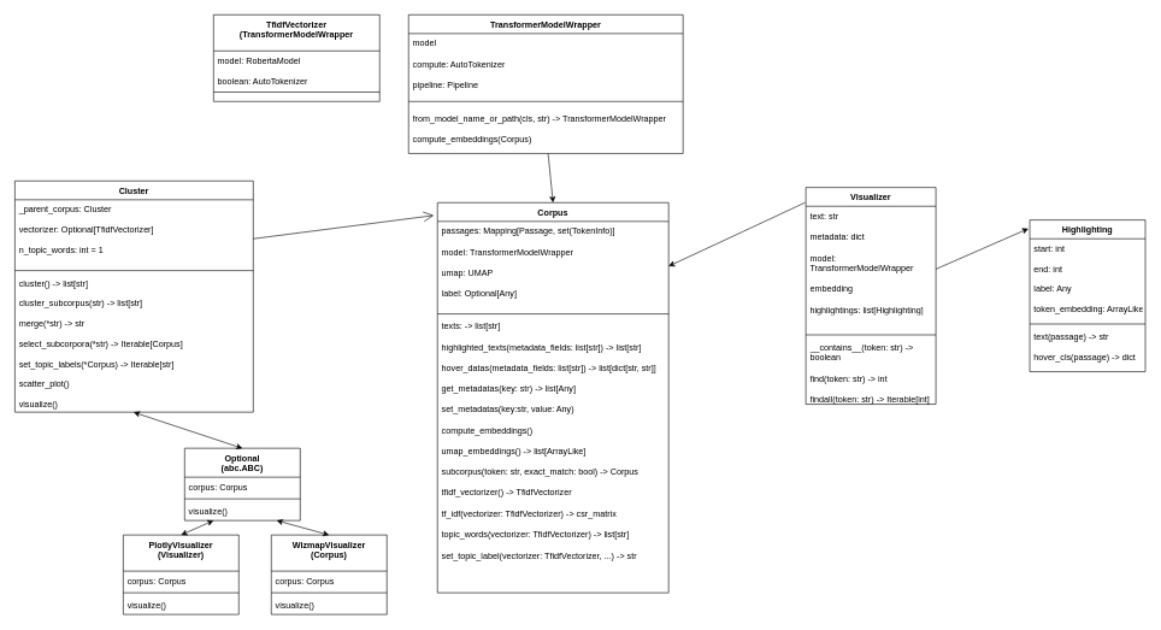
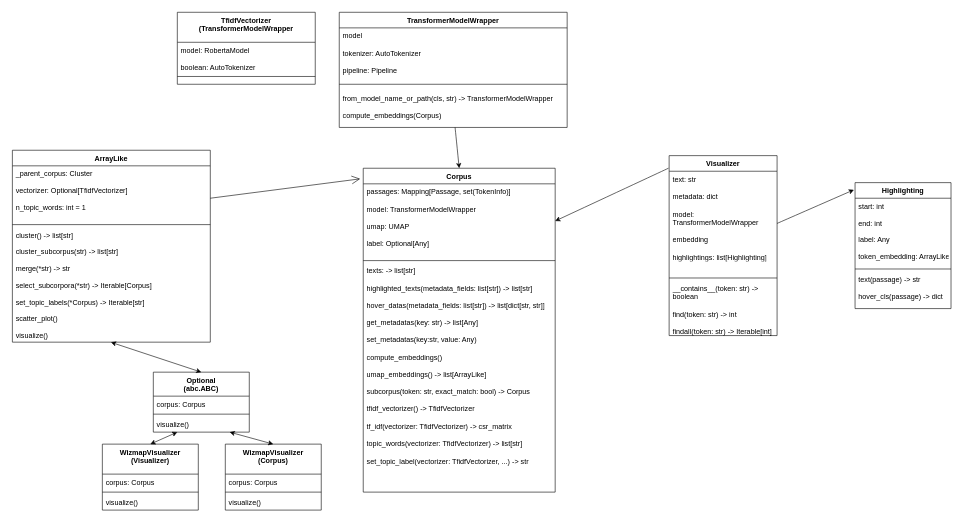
  <mxCell id="0" />
  <mxCell id="1" parent="0" />
  <mxCell id="2" value="Corpus" style="swimlane;fontStyle=1;align=center;verticalAlign=top;childLayout=stackLayout;horizontal=1;startSize=26;horizontalStack=0;resizeParent=1;resizeParentMax=0;resizeLast=0;collapsible=1;marginBottom=0;whiteSpace=wrap;html=1;" parent="1" vertex="1"><mxGeometry x="605" y="280" width="320" height="540" as="geometry" /></mxCell>
  <mxCell id="3" value="passages: Mapping[Passage, set(TokenInfo)]&lt;br&gt;&lt;br&gt;model: TransformerModelWrapper&lt;br&gt;&lt;br&gt;umap: UMAP&lt;br&gt;&lt;br&gt;label: Optional[Any]" style="text;strokeColor=none;fillColor=none;align=left;verticalAlign=top;spacingLeft=4;spacingRight=4;overflow=hidden;rotatable=0;points=[[0,0.5],[1,0.5]];portConstraint=eastwest;whiteSpace=wrap;html=1;" parent="2" vertex="1"><mxGeometry y="26" width="320" height="124" as="geometry" /></mxCell>
  <mxCell id="4" value="" style="line;strokeWidth=1;fillColor=none;align=left;verticalAlign=middle;spacingTop=-1;spacingLeft=3;spacingRight=3;rotatable=0;labelPosition=right;points=[];portConstraint=eastwest;strokeColor=inherit;" parent="2" vertex="1"><mxGeometry y="150" width="320" height="8" as="geometry" /></mxCell>
  <mxCell id="5" value="&lt;div&gt;texts: -&amp;gt; list[str]&lt;/div&gt;&lt;div&gt;&lt;br&gt;&lt;/div&gt;&lt;div&gt;highlighted_texts(metadata_fields: list[str]) -&amp;gt; list[str]&lt;/div&gt;&lt;div&gt;&lt;br&gt;&lt;/div&gt;&lt;div&gt;hover_datas(metadata_fields: list[str]) -&amp;gt; list[dict[str, str]]&lt;/div&gt;&lt;div&gt;&lt;br&gt;&lt;/div&gt;&lt;div&gt;get_metadatas(key: str) -&amp;gt; list[Any]&lt;/div&gt;&lt;div&gt;&lt;br&gt;&lt;/div&gt;&lt;div&gt;set_metadatas(key:str, value: Any)&lt;/div&gt;&lt;div&gt;&lt;br&gt;&lt;/div&gt;&lt;div&gt;compute_embeddings()&lt;/div&gt;&lt;div&gt;&lt;br&gt;&lt;/div&gt;&lt;div&gt;umap_embeddings() -&amp;gt; list[ArrayLike]&lt;/div&gt;&lt;div&gt;&lt;br&gt;&lt;/div&gt;&lt;div&gt;subcorpus(token: str, exact_match: bool) -&amp;gt; Corpus&lt;/div&gt;&lt;div&gt;&lt;br&gt;&lt;/div&gt;&lt;div&gt;tfidf_vectorizer() -&amp;gt; TfidfVectorizer&lt;/div&gt;&lt;div&gt;&lt;br&gt;&lt;/div&gt;&lt;div&gt;tf_idf(vectorizer: TfidfVectorizer&lt;span style=&quot;background-color: initial;&quot;&gt;) -&amp;gt; csr_matrix&lt;/span&gt;&lt;/div&gt;&lt;div&gt;&lt;br&gt;&lt;/div&gt;&lt;div&gt;topic_words(vectorizer: TfidfVectorizer) -&amp;gt; list[str]&lt;/div&gt;&lt;div&gt;&lt;br&gt;&lt;/div&gt;&lt;div&gt;set_topic_label(vectorizer: TfidfVectorizer, ...) -&amp;gt; str&lt;/div&gt;&lt;div&gt;&lt;br&gt;&lt;/div&gt;" style="text;strokeColor=none;fillColor=none;align=left;verticalAlign=top;spacingLeft=4;spacingRight=4;overflow=hidden;rotatable=0;points=[[0,0.5],[1,0.5]];portConstraint=eastwest;whiteSpace=wrap;html=1;" parent="2" vertex="1"><mxGeometry y="158" width="320" height="382" as="geometry" /></mxCell>
  <mxCell id="6" value="Visualizer" style="swimlane;fontStyle=1;align=center;verticalAlign=top;childLayout=stackLayout;horizontal=1;startSize=26;horizontalStack=0;resizeParent=1;resizeParentMax=0;resizeLast=0;collapsible=1;marginBottom=0;whiteSpace=wrap;html=1;" parent="1" vertex="1"><mxGeometry x="1115" y="259" width="180" height="300" as="geometry" /></mxCell>
  <mxCell id="7" value="&lt;div&gt;text: str&lt;/div&gt;&lt;div&gt;&lt;br&gt;&lt;/div&gt;&lt;div&gt;metadata: dict&lt;/div&gt;&lt;div&gt;&lt;br&gt;&lt;/div&gt;&lt;div&gt;model:&amp;nbsp;&lt;/div&gt;&lt;span style=&quot;border-color: var(--border-color); text-align: center;&quot;&gt;TransformerModelWrapper&lt;/span&gt;&lt;div style=&quot;border-color: var(--border-color);&quot;&gt;&lt;br&gt;&lt;/div&gt;&lt;div&gt;embedding&lt;br&gt;&lt;/div&gt;&lt;div&gt;&lt;br&gt;&lt;/div&gt;&lt;div&gt;highlightings: list[Highlighting]&lt;/div&gt;" style="text;strokeColor=none;fillColor=none;align=left;verticalAlign=top;spacingLeft=4;spacingRight=4;overflow=hidden;rotatable=0;points=[[0,0.5],[1,0.5]];portConstraint=eastwest;whiteSpace=wrap;html=1;" parent="6" vertex="1"><mxGeometry y="26" width="180" height="174" as="geometry" /></mxCell>
  <mxCell id="8" value="" style="line;strokeWidth=1;fillColor=none;align=left;verticalAlign=middle;spacingTop=-1;spacingLeft=3;spacingRight=3;rotatable=0;labelPosition=right;points=[];portConstraint=eastwest;strokeColor=inherit;" parent="6" vertex="1"><mxGeometry y="200" width="180" height="8" as="geometry" /></mxCell>
  <mxCell id="9" value="&lt;div&gt;__contains__(token: str) -&amp;gt; boolean&lt;/div&gt;&lt;div&gt;&lt;br&gt;&lt;/div&gt;&lt;div&gt;find(token: str) -&amp;gt; int&lt;/div&gt;&lt;div&gt;&lt;br&gt;&lt;/div&gt;&lt;div&gt;findall(token: str) -&amp;gt; Iterable[int]&lt;/div&gt;&lt;div&gt;&lt;br&gt;&lt;/div&gt;" style="text;strokeColor=none;fillColor=none;align=left;verticalAlign=top;spacingLeft=4;spacingRight=4;overflow=hidden;rotatable=0;points=[[0,0.5],[1,0.5]];portConstraint=eastwest;whiteSpace=wrap;html=1;" parent="6" vertex="1"><mxGeometry y="208" width="180" height="92" as="geometry" /></mxCell>
  <mxCell id="10" value="TransformerModelWrapper" style="swimlane;fontStyle=1;align=center;verticalAlign=top;childLayout=stackLayout;horizontal=1;startSize=26;horizontalStack=0;resizeParent=1;resizeParentMax=0;resizeLast=0;collapsible=1;marginBottom=0;whiteSpace=wrap;html=1;" parent="1" vertex="1"><mxGeometry x="565" y="20" width="380" height="192" as="geometry" /></mxCell>
- <mxCell id="11" value="&lt;div&gt;model&lt;br&gt;&lt;br&gt;&lt;/div&gt;&lt;div&gt;compute: AutoTokenizer&lt;/div&gt;&lt;div&gt;&lt;br&gt;&lt;/div&gt;&lt;div&gt;pipeline: Pipeline&lt;/div&gt;" style="text;strokeColor=none;fillColor=none;align=left;verticalAlign=top;spacingLeft=4;spacingRight=4;overflow=hidden;rotatable=0;points=[[0,0.5],[1,0.5]];portConstraint=eastwest;whiteSpace=wrap;html=1;" parent="10" vertex="1"><mxGeometry y="26" width="380" height="84" as="geometry" /></mxCell>
+ <mxCell id="11" value="&lt;div&gt;model&lt;br&gt;&lt;br&gt;&lt;/div&gt;&lt;div&gt;tokenizer: AutoTokenizer&lt;/div&gt;&lt;div&gt;&lt;br&gt;&lt;/div&gt;&lt;div&gt;pipeline: Pipeline&lt;/div&gt;" style="text;strokeColor=none;fillColor=none;align=left;verticalAlign=top;spacingLeft=4;spacingRight=4;overflow=hidden;rotatable=0;points=[[0,0.5],[1,0.5]];portConstraint=eastwest;whiteSpace=wrap;html=1;" parent="10" vertex="1"><mxGeometry y="26" width="380" height="84" as="geometry" /></mxCell>
  <mxCell id="12" value="" style="line;strokeWidth=1;fillColor=none;align=left;verticalAlign=middle;spacingTop=-1;spacingLeft=3;spacingRight=3;rotatable=0;labelPosition=right;points=[];portConstraint=eastwest;strokeColor=inherit;" parent="10" vertex="1"><mxGeometry y="110" width="380" height="20" as="geometry" /></mxCell>
  <mxCell id="13" value="from_model_name_or_path(cls, str) -&amp;gt; TransformerModelWrapper&lt;br&gt;&lt;br&gt;&lt;div&gt;compute_embeddings(Corpus)&lt;/div&gt;" style="text;strokeColor=none;fillColor=none;align=left;verticalAlign=top;spacingLeft=4;spacingRight=4;overflow=hidden;rotatable=0;points=[[0,0.5],[1,0.5]];portConstraint=eastwest;whiteSpace=wrap;html=1;" parent="10" vertex="1"><mxGeometry y="130" width="380" height="62" as="geometry" /></mxCell>
  <mxCell id="14" value="TfidfVectorizer&lt;br&gt;(TransformerModelWrapper" style="swimlane;fontStyle=1;align=center;verticalAlign=top;childLayout=stackLayout;horizontal=1;startSize=50;horizontalStack=0;resizeParent=1;resizeParentMax=0;resizeLast=0;collapsible=1;marginBottom=0;whiteSpace=wrap;html=1;" parent="1" vertex="1"><mxGeometry x="295" y="20" width="230" height="120" as="geometry" /></mxCell>
  <mxCell id="15" value="&lt;div&gt;model: RobertaModel&lt;/div&gt;&lt;div&gt;&lt;br&gt;&lt;/div&gt;&lt;div&gt;boolean: AutoTokenizer&lt;br&gt;&lt;/div&gt;" style="text;strokeColor=none;fillColor=none;align=left;verticalAlign=top;spacingLeft=4;spacingRight=4;overflow=hidden;rotatable=0;points=[[0,0.5],[1,0.5]];portConstraint=eastwest;whiteSpace=wrap;html=1;" parent="14" vertex="1"><mxGeometry y="50" width="230" height="44" as="geometry" /></mxCell>
  <mxCell id="16" value="" style="line;strokeWidth=1;fillColor=none;align=left;verticalAlign=middle;spacingTop=-1;spacingLeft=3;spacingRight=3;rotatable=0;labelPosition=right;points=[];portConstraint=eastwest;strokeColor=inherit;" parent="14" vertex="1"><mxGeometry y="94" width="230" height="26" as="geometry" /></mxCell>
  <mxCell id="17" value="" style="curved=1;endArrow=classic;html=1;rounded=0;entryX=1;entryY=0.5;entryDx=0;entryDy=0;exitX=-0.006;exitY=-0.029;exitDx=0;exitDy=0;exitPerimeter=0;" parent="1" source="7" target="3" edge="1"><mxGeometry width="50" height="50" relative="1" as="geometry"><mxPoint x="575" y="390" as="sourcePoint" /><mxPoint x="625" y="340" as="targetPoint" /></mxGeometry></mxCell>
  <mxCell id="18" value="" style="curved=1;endArrow=classic;html=1;entryX=0.5;entryY=0;entryDx=0;entryDy=0;" parent="1" source="13" target="2" edge="1"><mxGeometry width="50" height="50" relative="1" as="geometry"><mxPoint x="645" y="590" as="sourcePoint" /><mxPoint x="695" y="540" as="targetPoint" /></mxGeometry></mxCell>
  <mxCell id="19" value="Optional&#10;(abc.ABC)" style="swimlane;fontStyle=1;align=center;verticalAlign=top;childLayout=stackLayout;horizontal=1;startSize=40;horizontalStack=0;resizeParent=1;resizeParentMax=0;resizeLast=0;collapsible=1;marginBottom=0;" parent="1" vertex="1"><mxGeometry x="255" y="620" width="160" height="100" as="geometry" /></mxCell>
  <mxCell id="20" value="corpus: Corpus" style="text;strokeColor=none;fillColor=none;align=left;verticalAlign=top;spacingLeft=4;spacingRight=4;overflow=hidden;rotatable=0;points=[[0,0.5],[1,0.5]];portConstraint=eastwest;" parent="19" vertex="1"><mxGeometry y="40" width="160" height="26" as="geometry" /></mxCell>
  <mxCell id="21" value="" style="line;strokeWidth=1;fillColor=none;align=left;verticalAlign=middle;spacingTop=-1;spacingLeft=3;spacingRight=3;rotatable=0;labelPosition=right;points=[];portConstraint=eastwest;strokeColor=inherit;" parent="19" vertex="1"><mxGeometry y="66" width="160" height="8" as="geometry" /></mxCell>
  <mxCell id="22" value="visualize()" style="text;strokeColor=none;fillColor=none;align=left;verticalAlign=top;spacingLeft=4;spacingRight=4;overflow=hidden;rotatable=0;points=[[0,0.5],[1,0.5]];portConstraint=eastwest;" parent="19" vertex="1"><mxGeometry y="74" width="160" height="26" as="geometry" /></mxCell>
  <mxCell id="23" value="WizmapVisualizer&#10;(Corpus)" style="swimlane;fontStyle=1;align=center;verticalAlign=top;childLayout=stackLayout;horizontal=1;startSize=50;horizontalStack=0;resizeParent=1;resizeParentMax=0;resizeLast=0;collapsible=1;marginBottom=0;" parent="1" vertex="1"><mxGeometry x="375" y="740" width="160" height="110" as="geometry" /></mxCell>
  <mxCell id="24" value="corpus: Corpus" style="text;strokeColor=none;fillColor=none;align=left;verticalAlign=top;spacingLeft=4;spacingRight=4;overflow=hidden;rotatable=0;points=[[0,0.5],[1,0.5]];portConstraint=eastwest;" parent="23" vertex="1"><mxGeometry y="50" width="160" height="26" as="geometry" /></mxCell>
  <mxCell id="25" value="" style="line;strokeWidth=1;fillColor=none;align=left;verticalAlign=middle;spacingTop=-1;spacingLeft=3;spacingRight=3;rotatable=0;labelPosition=right;points=[];portConstraint=eastwest;strokeColor=inherit;" parent="23" vertex="1"><mxGeometry y="76" width="160" height="8" as="geometry" /></mxCell>
  <mxCell id="26" value="visualize()" style="text;strokeColor=none;fillColor=none;align=left;verticalAlign=top;spacingLeft=4;spacingRight=4;overflow=hidden;rotatable=0;points=[[0,0.5],[1,0.5]];portConstraint=eastwest;" parent="23" vertex="1"><mxGeometry y="84" width="160" height="26" as="geometry" /></mxCell>
  <mxCell id="27" value="Highlighting" style="swimlane;fontStyle=1;align=center;verticalAlign=top;childLayout=stackLayout;horizontal=1;startSize=26;horizontalStack=0;resizeParent=1;resizeParentMax=0;resizeLast=0;collapsible=1;marginBottom=0;" parent="1" vertex="1"><mxGeometry x="1425" y="304" width="160" height="210" as="geometry" /></mxCell>
  <mxCell id="28" value="start: int&#10;&#10;end: int&#10;&#10;label: Any&#10;&#10;token_embedding: ArrayLike" style="text;strokeColor=none;fillColor=none;align=left;verticalAlign=top;spacingLeft=4;spacingRight=4;overflow=hidden;rotatable=0;points=[[0,0.5],[1,0.5]];portConstraint=eastwest;" parent="27" vertex="1"><mxGeometry y="26" width="160" height="114" as="geometry" /></mxCell>
  <mxCell id="29" value="" style="line;strokeWidth=1;fillColor=none;align=left;verticalAlign=middle;spacingTop=-1;spacingLeft=3;spacingRight=3;rotatable=0;labelPosition=right;points=[];portConstraint=eastwest;strokeColor=inherit;" parent="27" vertex="1"><mxGeometry y="140" width="160" height="8" as="geometry" /></mxCell>
  <mxCell id="30" value="text(passage) -&gt; str&#10;&#10;hover_cls(passage) -&gt; dict" style="text;strokeColor=none;fillColor=none;align=left;verticalAlign=top;spacingLeft=4;spacingRight=4;overflow=hidden;rotatable=0;points=[[0,0.5],[1,0.5]];portConstraint=eastwest;" parent="27" vertex="1"><mxGeometry y="148" width="160" height="62" as="geometry" /></mxCell>
  <mxCell id="31" value="" style="curved=1;endArrow=classic;html=1;entryX=-0.012;entryY=0.057;entryDx=0;entryDy=0;entryPerimeter=0;exitX=1;exitY=0.5;exitDx=0;exitDy=0;" parent="1" source="7" target="27" edge="1"><mxGeometry width="50" height="50" relative="1" as="geometry"><mxPoint x="545" y="440" as="sourcePoint" /><mxPoint x="595" y="390" as="targetPoint" /></mxGeometry></mxCell>
- <mxCell id="32" value="Cluster" style="swimlane;fontStyle=1;align=center;verticalAlign=top;childLayout=stackLayout;horizontal=1;startSize=26;horizontalStack=0;resizeParent=1;resizeParentMax=0;resizeLast=0;collapsible=1;marginBottom=0;" parent="1" vertex="1"><mxGeometry x="20" y="250" width="330" height="320" as="geometry" /></mxCell>
+ <mxCell id="32" value="ArrayLike" style="swimlane;fontStyle=1;align=center;verticalAlign=top;childLayout=stackLayout;horizontal=1;startSize=26;horizontalStack=0;resizeParent=1;resizeParentMax=0;resizeLast=0;collapsible=1;marginBottom=0;" parent="1" vertex="1"><mxGeometry x="20" y="250" width="330" height="320" as="geometry" /></mxCell>
  <mxCell id="33" value="_parent_corpus: Cluster&#10;&#10;vectorizer: Optional[TfidfVectorizer]&#10;&#10;n_topic_words: int = 1" style="text;strokeColor=none;fillColor=none;align=left;verticalAlign=top;spacingLeft=4;spacingRight=4;overflow=hidden;rotatable=0;points=[[0,0.5],[1,0.5]];portConstraint=eastwest;" parent="32" vertex="1"><mxGeometry y="26" width="330" height="94" as="geometry" /></mxCell>
  <mxCell id="34" value="" style="line;strokeWidth=1;fillColor=none;align=left;verticalAlign=middle;spacingTop=-1;spacingLeft=3;spacingRight=3;rotatable=0;labelPosition=right;points=[];portConstraint=eastwest;strokeColor=inherit;" parent="32" vertex="1"><mxGeometry y="120" width="330" height="8" as="geometry" /></mxCell>
  <mxCell id="35" value="cluster() -&gt; list[str]&#10;&#10;cluster_subcorpus(str) -&gt; list[str]&#10;&#10;merge(*str) -&gt; str&#10;&#10;select_subcorpora(*str) -&gt; Iterable[Corpus]&#10;&#10;set_topic_labels(*Corpus) -&gt; Iterable[str]&#10;&#10;scatter_plot()&#10;&#10;visualize()" style="text;strokeColor=none;fillColor=none;align=left;verticalAlign=top;spacingLeft=4;spacingRight=4;overflow=hidden;rotatable=0;points=[[0,0.5],[1,0.5]];portConstraint=eastwest;" parent="32" vertex="1"><mxGeometry y="128" width="330" height="192" as="geometry" /></mxCell>
  <mxCell id="36" value="" style="endArrow=open;endFill=1;endSize=12;html=1;exitX=1;exitY=0.25;exitDx=0;exitDy=0;entryX=-0.016;entryY=-0.067;entryDx=0;entryDy=0;entryPerimeter=0;" edge="1" parent="1" source="32" target="3"><mxGeometry width="160" relative="1" as="geometry"><mxPoint x="415" y="480" as="sourcePoint" /><mxPoint x="575" y="480" as="targetPoint" /></mxGeometry></mxCell>
- <mxCell id="37" value="PlotlyVisualizer&#10;(Visualizer)" style="swimlane;fontStyle=1;align=center;verticalAlign=top;childLayout=stackLayout;horizontal=1;startSize=50;horizontalStack=0;resizeParent=1;resizeParentMax=0;resizeLast=0;collapsible=1;marginBottom=0;" vertex="1" parent="1"><mxGeometry x="170" y="740" width="160" height="110" as="geometry" /></mxCell>
+ <mxCell id="37" value="WizmapVisualizer&#10;(Visualizer)" style="swimlane;fontStyle=1;align=center;verticalAlign=top;childLayout=stackLayout;horizontal=1;startSize=50;horizontalStack=0;resizeParent=1;resizeParentMax=0;resizeLast=0;collapsible=1;marginBottom=0;" vertex="1" parent="1"><mxGeometry x="170" y="740" width="160" height="110" as="geometry" /></mxCell>
  <mxCell id="38" value="corpus: Corpus" style="text;strokeColor=none;fillColor=none;align=left;verticalAlign=top;spacingLeft=4;spacingRight=4;overflow=hidden;rotatable=0;points=[[0,0.5],[1,0.5]];portConstraint=eastwest;" vertex="1" parent="37"><mxGeometry y="50" width="160" height="26" as="geometry" /></mxCell>
  <mxCell id="39" value="" style="line;strokeWidth=1;fillColor=none;align=left;verticalAlign=middle;spacingTop=-1;spacingLeft=3;spacingRight=3;rotatable=0;labelPosition=right;points=[];portConstraint=eastwest;strokeColor=inherit;" vertex="1" parent="37"><mxGeometry y="76" width="160" height="8" as="geometry" /></mxCell>
  <mxCell id="40" value="visualize()" style="text;strokeColor=none;fillColor=none;align=left;verticalAlign=top;spacingLeft=4;spacingRight=4;overflow=hidden;rotatable=0;points=[[0,0.5],[1,0.5]];portConstraint=eastwest;" vertex="1" parent="37"><mxGeometry y="84" width="160" height="26" as="geometry" /></mxCell>
  <mxCell id="41" value="" style="endArrow=classic;startArrow=classic;html=1;exitX=0.5;exitY=0;exitDx=0;exitDy=0;entryX=0.498;entryY=1.001;entryDx=0;entryDy=0;entryPerimeter=0;" edge="1" parent="1" source="19" target="35"><mxGeometry width="50" height="50" relative="1" as="geometry"><mxPoint x="275" y="600" as="sourcePoint" /><mxPoint x="325" y="550" as="targetPoint" /></mxGeometry></mxCell>
  <mxCell id="42" value="" style="endArrow=classic;startArrow=classic;html=1;exitX=0.5;exitY=0;exitDx=0;exitDy=0;" edge="1" parent="1" source="37"><mxGeometry width="50" height="50" relative="1" as="geometry"><mxPoint x="275" y="600" as="sourcePoint" /><mxPoint x="295" y="720" as="targetPoint" /></mxGeometry></mxCell>
  <mxCell id="43" value="" style="endArrow=classic;startArrow=classic;html=1;exitX=0.5;exitY=0;exitDx=0;exitDy=0;" edge="1" parent="1" source="23" target="22"><mxGeometry width="50" height="50" relative="1" as="geometry"><mxPoint x="275" y="600" as="sourcePoint" /><mxPoint x="325" y="550" as="targetPoint" /></mxGeometry></mxCell>
